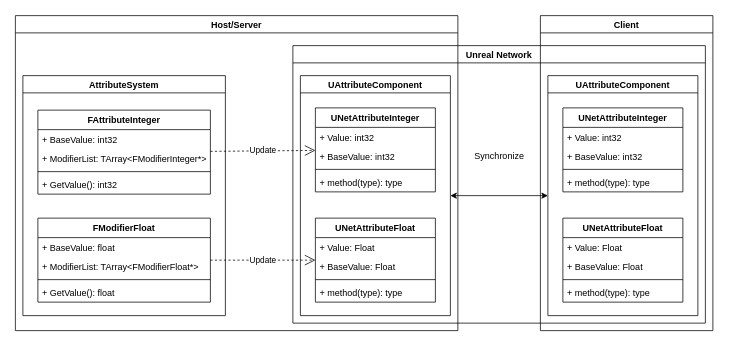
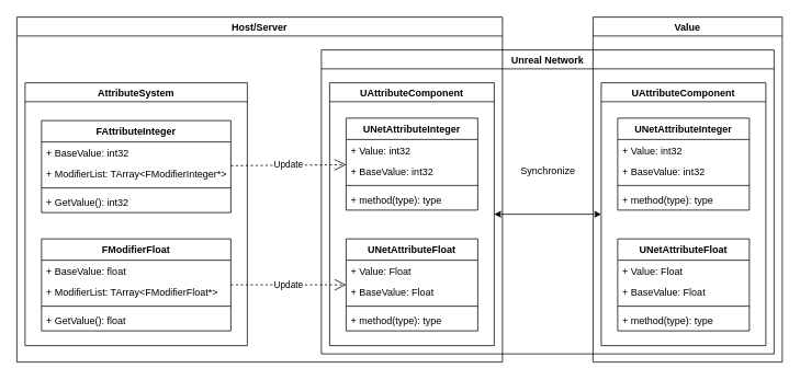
  <mxCell id="0" />
  <mxCell id="1" parent="0" />
  <mxCell id="2" value="UAttributeComponent" style="swimlane;" vertex="1" parent="1"><mxGeometry x="400" y="100" width="200" height="320" as="geometry" /></mxCell>
  <mxCell id="3" value="UNetAttributeInteger" style="swimlane;fontStyle=1;align=center;verticalAlign=top;childLayout=stackLayout;horizontal=1;startSize=26;horizontalStack=0;resizeParent=1;resizeParentMax=0;resizeLast=0;collapsible=1;marginBottom=0;" vertex="1" parent="2"><mxGeometry x="20" y="43" width="160" height="112" as="geometry" /></mxCell>
  <mxCell id="4" value="+ Value: int32" style="text;strokeColor=none;fillColor=none;align=left;verticalAlign=top;spacingLeft=4;spacingRight=4;overflow=hidden;rotatable=0;points=[[0,0.5],[1,0.5]];portConstraint=eastwest;" vertex="1" parent="3"><mxGeometry y="26" width="160" height="26" as="geometry" /></mxCell>
  <mxCell id="5" value="+ BaseValue: int32" style="text;strokeColor=none;fillColor=none;align=left;verticalAlign=top;spacingLeft=4;spacingRight=4;overflow=hidden;rotatable=0;points=[[0,0.5],[1,0.5]];portConstraint=eastwest;" vertex="1" parent="3"><mxGeometry y="52" width="160" height="26" as="geometry" /></mxCell>
  <mxCell id="6" value="" style="line;strokeWidth=1;fillColor=none;align=left;verticalAlign=middle;spacingTop=-1;spacingLeft=3;spacingRight=3;rotatable=0;labelPosition=right;points=[];portConstraint=eastwest;" vertex="1" parent="3"><mxGeometry y="78" width="160" height="8" as="geometry" /></mxCell>
  <mxCell id="7" value="+ method(type): type" style="text;strokeColor=none;fillColor=none;align=left;verticalAlign=top;spacingLeft=4;spacingRight=4;overflow=hidden;rotatable=0;points=[[0,0.5],[1,0.5]];portConstraint=eastwest;" vertex="1" parent="3"><mxGeometry y="86" width="160" height="26" as="geometry" /></mxCell>
  <mxCell id="8" value="UNetAttributeFloat" style="swimlane;fontStyle=1;align=center;verticalAlign=top;childLayout=stackLayout;horizontal=1;startSize=26;horizontalStack=0;resizeParent=1;resizeParentMax=0;resizeLast=0;collapsible=1;marginBottom=0;" vertex="1" parent="2"><mxGeometry x="20" y="190" width="160" height="112" as="geometry" /></mxCell>
  <mxCell id="9" value="+ Value: Float" style="text;strokeColor=none;fillColor=none;align=left;verticalAlign=top;spacingLeft=4;spacingRight=4;overflow=hidden;rotatable=0;points=[[0,0.5],[1,0.5]];portConstraint=eastwest;" vertex="1" parent="8"><mxGeometry y="26" width="160" height="26" as="geometry" /></mxCell>
  <mxCell id="10" value="+ BaseValue: Float" style="text;strokeColor=none;fillColor=none;align=left;verticalAlign=top;spacingLeft=4;spacingRight=4;overflow=hidden;rotatable=0;points=[[0,0.5],[1,0.5]];portConstraint=eastwest;" vertex="1" parent="8"><mxGeometry y="52" width="160" height="26" as="geometry" /></mxCell>
  <mxCell id="11" value="" style="line;strokeWidth=1;fillColor=none;align=left;verticalAlign=middle;spacingTop=-1;spacingLeft=3;spacingRight=3;rotatable=0;labelPosition=right;points=[];portConstraint=eastwest;" vertex="1" parent="8"><mxGeometry y="78" width="160" height="8" as="geometry" /></mxCell>
  <mxCell id="12" value="+ method(type): type" style="text;strokeColor=none;fillColor=none;align=left;verticalAlign=top;spacingLeft=4;spacingRight=4;overflow=hidden;rotatable=0;points=[[0,0.5],[1,0.5]];portConstraint=eastwest;" vertex="1" parent="8"><mxGeometry y="86" width="160" height="26" as="geometry" /></mxCell>
  <mxCell id="13" value="UAttributeComponent" style="swimlane;" vertex="1" parent="1"><mxGeometry x="730" y="100" width="200" height="320" as="geometry" /></mxCell>
  <mxCell id="14" value="UNetAttributeInteger" style="swimlane;fontStyle=1;align=center;verticalAlign=top;childLayout=stackLayout;horizontal=1;startSize=26;horizontalStack=0;resizeParent=1;resizeParentMax=0;resizeLast=0;collapsible=1;marginBottom=0;" vertex="1" parent="13"><mxGeometry x="20" y="43" width="160" height="112" as="geometry" /></mxCell>
  <mxCell id="15" value="+ Value: int32" style="text;strokeColor=none;fillColor=none;align=left;verticalAlign=top;spacingLeft=4;spacingRight=4;overflow=hidden;rotatable=0;points=[[0,0.5],[1,0.5]];portConstraint=eastwest;" vertex="1" parent="14"><mxGeometry y="26" width="160" height="26" as="geometry" /></mxCell>
  <mxCell id="16" value="+ BaseValue: int32" style="text;strokeColor=none;fillColor=none;align=left;verticalAlign=top;spacingLeft=4;spacingRight=4;overflow=hidden;rotatable=0;points=[[0,0.5],[1,0.5]];portConstraint=eastwest;" vertex="1" parent="14"><mxGeometry y="52" width="160" height="26" as="geometry" /></mxCell>
  <mxCell id="17" value="" style="line;strokeWidth=1;fillColor=none;align=left;verticalAlign=middle;spacingTop=-1;spacingLeft=3;spacingRight=3;rotatable=0;labelPosition=right;points=[];portConstraint=eastwest;" vertex="1" parent="14"><mxGeometry y="78" width="160" height="8" as="geometry" /></mxCell>
  <mxCell id="18" value="+ method(type): type" style="text;strokeColor=none;fillColor=none;align=left;verticalAlign=top;spacingLeft=4;spacingRight=4;overflow=hidden;rotatable=0;points=[[0,0.5],[1,0.5]];portConstraint=eastwest;" vertex="1" parent="14"><mxGeometry y="86" width="160" height="26" as="geometry" /></mxCell>
  <mxCell id="19" value="UNetAttributeFloat" style="swimlane;fontStyle=1;align=center;verticalAlign=top;childLayout=stackLayout;horizontal=1;startSize=26;horizontalStack=0;resizeParent=1;resizeParentMax=0;resizeLast=0;collapsible=1;marginBottom=0;" vertex="1" parent="13"><mxGeometry x="20" y="190" width="160" height="112" as="geometry" /></mxCell>
  <mxCell id="20" value="+ Value: Float" style="text;strokeColor=none;fillColor=none;align=left;verticalAlign=top;spacingLeft=4;spacingRight=4;overflow=hidden;rotatable=0;points=[[0,0.5],[1,0.5]];portConstraint=eastwest;" vertex="1" parent="19"><mxGeometry y="26" width="160" height="26" as="geometry" /></mxCell>
  <mxCell id="21" value="+ BaseValue: Float" style="text;strokeColor=none;fillColor=none;align=left;verticalAlign=top;spacingLeft=4;spacingRight=4;overflow=hidden;rotatable=0;points=[[0,0.5],[1,0.5]];portConstraint=eastwest;" vertex="1" parent="19"><mxGeometry y="52" width="160" height="26" as="geometry" /></mxCell>
  <mxCell id="22" value="" style="line;strokeWidth=1;fillColor=none;align=left;verticalAlign=middle;spacingTop=-1;spacingLeft=3;spacingRight=3;rotatable=0;labelPosition=right;points=[];portConstraint=eastwest;" vertex="1" parent="19"><mxGeometry y="78" width="160" height="8" as="geometry" /></mxCell>
  <mxCell id="23" value="+ method(type): type" style="text;strokeColor=none;fillColor=none;align=left;verticalAlign=top;spacingLeft=4;spacingRight=4;overflow=hidden;rotatable=0;points=[[0,0.5],[1,0.5]];portConstraint=eastwest;" vertex="1" parent="19"><mxGeometry y="86" width="160" height="26" as="geometry" /></mxCell>
  <mxCell id="24" value="Unreal Network" style="swimlane;" vertex="1" parent="1"><mxGeometry x="390" y="60" width="550" height="370" as="geometry" /></mxCell>
  <mxCell id="25" value="" style="endArrow=classic;startArrow=classic;html=1;rounded=0;" edge="1" parent="1" source="2" target="13"><mxGeometry width="50" height="50" relative="1" as="geometry"><mxPoint x="650" y="240" as="sourcePoint" /><mxPoint x="700" y="190" as="targetPoint" /></mxGeometry></mxCell>
  <mxCell id="26" value="Synchronize" style="text;html=1;align=center;verticalAlign=middle;resizable=0;points=[];autosize=1;strokeColor=none;fillColor=none;" vertex="1" parent="1"><mxGeometry x="620" y="193" width="90" height="30" as="geometry" /></mxCell>
- <mxCell id="27" value="Client" style="swimlane;" vertex="1" parent="1"><mxGeometry x="720" y="20" width="230" height="420" as="geometry" /></mxCell>
+ <mxCell id="27" value="Value" style="swimlane;" vertex="1" parent="1"><mxGeometry x="720" y="20" width="230" height="420" as="geometry" /></mxCell>
  <mxCell id="28" value="AttributeSystem" style="swimlane;" vertex="1" parent="1"><mxGeometry x="30" y="100" width="270" height="320" as="geometry" /></mxCell>
  <mxCell id="29" value="FAttributeInteger" style="swimlane;fontStyle=1;align=center;verticalAlign=top;childLayout=stackLayout;horizontal=1;startSize=26;horizontalStack=0;resizeParent=1;resizeParentMax=0;resizeLast=0;collapsible=1;marginBottom=0;" vertex="1" parent="28"><mxGeometry x="20" y="46" width="230" height="112" as="geometry" /></mxCell>
  <mxCell id="30" value="+ BaseValue: int32" style="text;strokeColor=none;fillColor=none;align=left;verticalAlign=top;spacingLeft=4;spacingRight=4;overflow=hidden;rotatable=0;points=[[0,0.5],[1,0.5]];portConstraint=eastwest;" vertex="1" parent="29"><mxGeometry y="26" width="230" height="26" as="geometry" /></mxCell>
  <mxCell id="31" value="+ ModifierList: TArray&lt;FModifierInteger*&gt;" style="text;strokeColor=none;fillColor=none;align=left;verticalAlign=top;spacingLeft=4;spacingRight=4;overflow=hidden;rotatable=0;points=[[0,0.5],[1,0.5]];portConstraint=eastwest;" vertex="1" parent="29"><mxGeometry y="52" width="230" height="26" as="geometry" /></mxCell>
  <mxCell id="32" value="" style="line;strokeWidth=1;fillColor=none;align=left;verticalAlign=middle;spacingTop=-1;spacingLeft=3;spacingRight=3;rotatable=0;labelPosition=right;points=[];portConstraint=eastwest;" vertex="1" parent="29"><mxGeometry y="78" width="230" height="8" as="geometry" /></mxCell>
  <mxCell id="33" value="+ GetValue(): int32" style="text;strokeColor=none;fillColor=none;align=left;verticalAlign=top;spacingLeft=4;spacingRight=4;overflow=hidden;rotatable=0;points=[[0,0.5],[1,0.5]];portConstraint=eastwest;" vertex="1" parent="29"><mxGeometry y="86" width="230" height="26" as="geometry" /></mxCell>
  <mxCell id="34" value="FModifierFloat" style="swimlane;fontStyle=1;align=center;verticalAlign=top;childLayout=stackLayout;horizontal=1;startSize=26;horizontalStack=0;resizeParent=1;resizeParentMax=0;resizeLast=0;collapsible=1;marginBottom=0;" vertex="1" parent="28"><mxGeometry x="20" y="190" width="230" height="112" as="geometry" /></mxCell>
  <mxCell id="35" value="+ BaseValue: float" style="text;strokeColor=none;fillColor=none;align=left;verticalAlign=top;spacingLeft=4;spacingRight=4;overflow=hidden;rotatable=0;points=[[0,0.5],[1,0.5]];portConstraint=eastwest;" vertex="1" parent="34"><mxGeometry y="26" width="230" height="26" as="geometry" /></mxCell>
  <mxCell id="36" value="+ ModifierList: TArray&lt;FModifierFloat*&gt;" style="text;strokeColor=none;fillColor=none;align=left;verticalAlign=top;spacingLeft=4;spacingRight=4;overflow=hidden;rotatable=0;points=[[0,0.5],[1,0.5]];portConstraint=eastwest;" vertex="1" parent="34"><mxGeometry y="52" width="230" height="26" as="geometry" /></mxCell>
  <mxCell id="37" value="" style="line;strokeWidth=1;fillColor=none;align=left;verticalAlign=middle;spacingTop=-1;spacingLeft=3;spacingRight=3;rotatable=0;labelPosition=right;points=[];portConstraint=eastwest;" vertex="1" parent="34"><mxGeometry y="78" width="230" height="8" as="geometry" /></mxCell>
  <mxCell id="38" value="+ GetValue(): float" style="text;strokeColor=none;fillColor=none;align=left;verticalAlign=top;spacingLeft=4;spacingRight=4;overflow=hidden;rotatable=0;points=[[0,0.5],[1,0.5]];portConstraint=eastwest;" vertex="1" parent="34"><mxGeometry y="86" width="230" height="26" as="geometry" /></mxCell>
  <mxCell id="39" value="Update" style="endArrow=open;endSize=12;dashed=1;html=1;rounded=0;" edge="1" parent="1" source="34" target="8"><mxGeometry width="160" relative="1" as="geometry"><mxPoint x="240" y="470" as="sourcePoint" /><mxPoint x="400" y="470" as="targetPoint" /></mxGeometry></mxCell>
  <mxCell id="40" value="Update" style="endArrow=open;endSize=12;dashed=1;html=1;rounded=0;" edge="1" parent="1" source="29" target="3"><mxGeometry width="160" relative="1" as="geometry"><mxPoint x="160" y="30" as="sourcePoint" /><mxPoint x="320" y="30" as="targetPoint" /></mxGeometry></mxCell>
  <mxCell id="41" value="Host/Server" style="swimlane;" vertex="1" parent="1"><mxGeometry x="20" y="20" width="590" height="420" as="geometry" /></mxCell>
